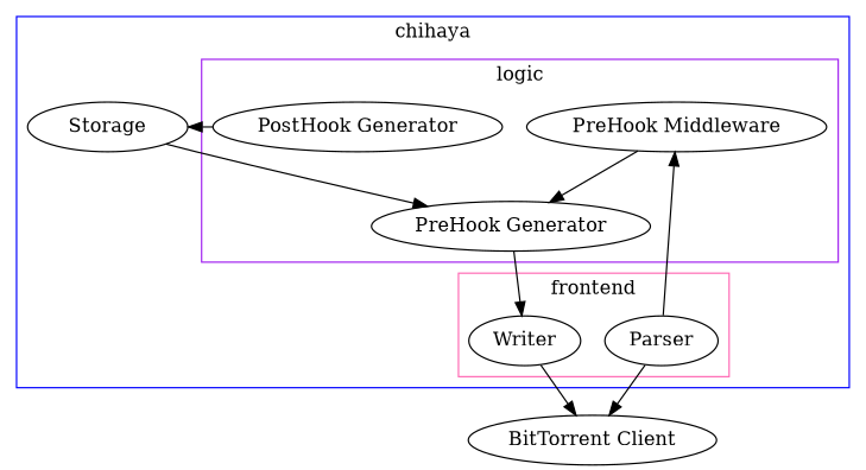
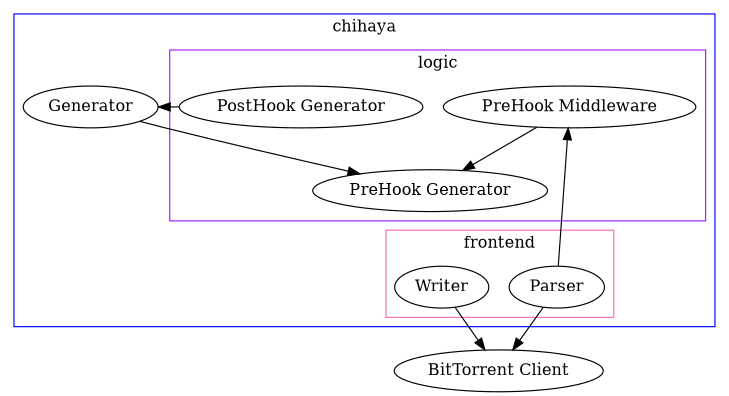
  digraph {
    Parser
    Writer
    "PreHook Middleware"
    n4 [label="PostHook Generator"]
    n5 [label="PreHook Generator"]
-   Storage
+   Storage [label=Generator]
    "BitTorrent Client"
    subgraph cluster_1 {
      color=blue
      label=chihaya
      style=line
      Storage
      subgraph cluster_2 {
        color=hotpink
        label=frontend
        style=line
        Parser
        Writer
      }
      subgraph cluster_3 {
        color=purple
        label=logic
        style=line
        "PreHook Middleware"
        n4
        n5
      }
    }
    Parser -> "PreHook Middleware"
    Parser -> "BitTorrent Client"
    Writer -> "BitTorrent Client"
    "PreHook Middleware" -> n5
    n4 -> Storage
-   n5 -> Writer
    Storage -> n5
  }
